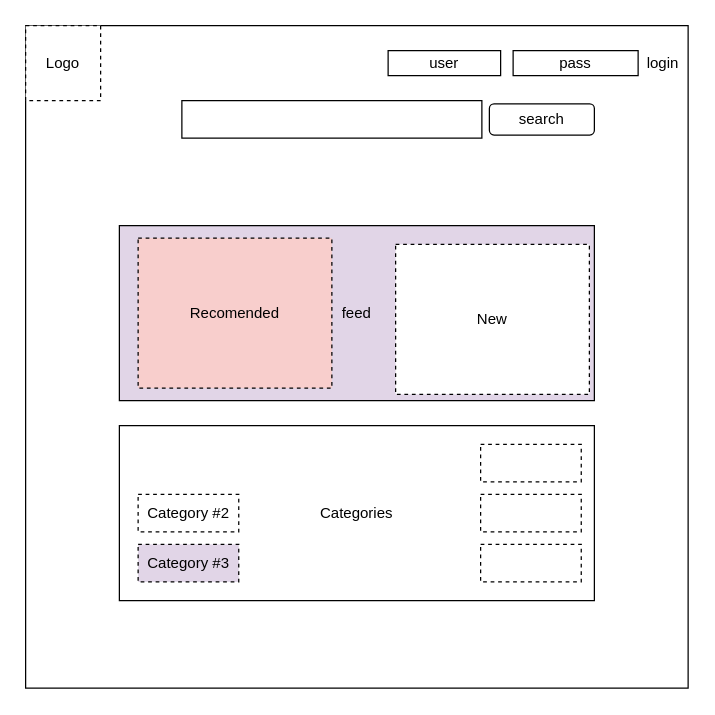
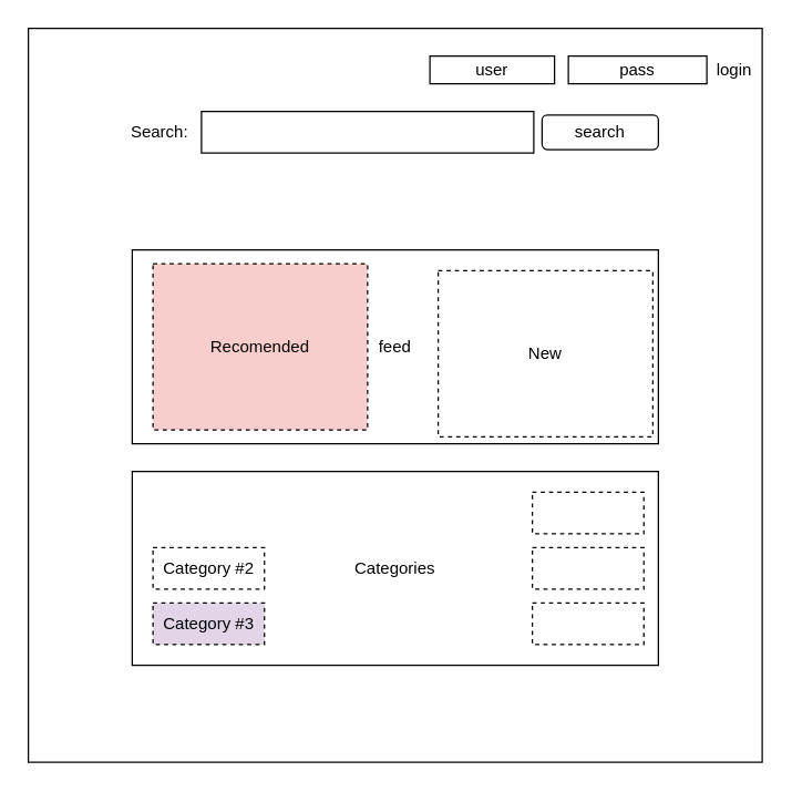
  <mxCell id="0" />
  <mxCell id="1" parent="0" />
  <mxCell id="2" value="" style="whiteSpace=wrap;html=1;aspect=fixed;" vertex="1" parent="1"><mxGeometry x="20" y="20" width="530" height="530" as="geometry" /></mxCell>
  <mxCell id="3" value="login" style="text;html=1;strokeColor=none;fillColor=none;align=center;verticalAlign=middle;whiteSpace=wrap;rounded=0;" vertex="1" parent="1"><mxGeometry x="510" y="40" width="40" height="20" as="geometry" /></mxCell>
  <mxCell id="4" value="pass" style="rounded=0;whiteSpace=wrap;html=1;" vertex="1" parent="1"><mxGeometry x="410" y="40" width="100" height="20" as="geometry" /></mxCell>
  <mxCell id="5" value="user" style="rounded=0;whiteSpace=wrap;html=1;" vertex="1" parent="1"><mxGeometry x="310" y="40" width="90" height="20" as="geometry" /></mxCell>
- <mxCell id="6" value="Logo" style="rounded=0;whiteSpace=wrap;html=1;dashed=1;fillColor=#ffffff;" vertex="1" parent="1"><mxGeometry x="20" y="20" width="60" height="60" as="geometry" /></mxCell>
+ <mxCell id="7" value="Search:" style="text;html=1;strokeColor=none;fillColor=none;align=center;verticalAlign=middle;whiteSpace=wrap;rounded=0;" parent="1" vertex="1"><mxGeometry x="95" y="85" width="40" height="20" as="geometry" /></mxCell>
  <mxCell id="8" value="" style="rounded=0;whiteSpace=wrap;html=1;" parent="1" vertex="1"><mxGeometry x="145" y="80" width="240" height="30" as="geometry" /></mxCell>
  <mxCell id="9" value="search" style="rounded=1;whiteSpace=wrap;html=1;" parent="1" vertex="1"><mxGeometry x="391" y="82.5" width="84" height="25" as="geometry" /></mxCell>
- <mxCell id="10" value="feed" style="rounded=0;whiteSpace=wrap;html=1;fillColor=#e1d5e7;" vertex="1" parent="1"><mxGeometry x="95" y="180" width="380" height="140" as="geometry" /></mxCell>
+ <mxCell id="10" value="feed" style="rounded=0;whiteSpace=wrap;html=1;" vertex="1" parent="1"><mxGeometry x="95" y="180" width="380" height="140" as="geometry" /></mxCell>
  <mxCell id="11" value="Recomended" style="rounded=0;whiteSpace=wrap;html=1;dashed=1;fillColor=#f8cecc;" vertex="1" parent="1"><mxGeometry x="110" y="190" width="155" height="120" as="geometry" /></mxCell>
  <mxCell id="12" value="New" style="rounded=0;whiteSpace=wrap;html=1;dashed=1;fillColor=#ffffff;" vertex="1" parent="1"><mxGeometry x="316" y="195" width="155" height="120" as="geometry" /></mxCell>
  <mxCell id="13" value="Categories" style="rounded=0;whiteSpace=wrap;html=1;" vertex="1" parent="1"><mxGeometry x="95" y="340" width="380" height="140" as="geometry" /></mxCell>
  <mxCell id="14" value="Category #2" style="rounded=0;whiteSpace=wrap;html=1;dashed=1;fillColor=#ffffff;" vertex="1" parent="1"><mxGeometry x="110" y="395" width="80.5" height="30" as="geometry" /></mxCell>
  <mxCell id="15" value="Category #3" style="rounded=0;whiteSpace=wrap;html=1;dashed=1;fillColor=#e1d5e7;" vertex="1" parent="1"><mxGeometry x="110" y="435" width="80.5" height="30" as="geometry" /></mxCell>
  <mxCell id="16" value="" style="rounded=0;whiteSpace=wrap;html=1;dashed=1;fillColor=#ffffff;" vertex="1" parent="1"><mxGeometry x="384" y="355" width="80.5" height="30" as="geometry" /></mxCell>
  <mxCell id="17" value="" style="rounded=0;whiteSpace=wrap;html=1;dashed=1;fillColor=#ffffff;" vertex="1" parent="1"><mxGeometry x="384" y="435" width="80.5" height="30" as="geometry" /></mxCell>
  <mxCell id="18" value="" style="rounded=0;whiteSpace=wrap;html=1;dashed=1;fillColor=#ffffff;" vertex="1" parent="1"><mxGeometry x="384" y="395" width="80.5" height="30" as="geometry" /></mxCell>
